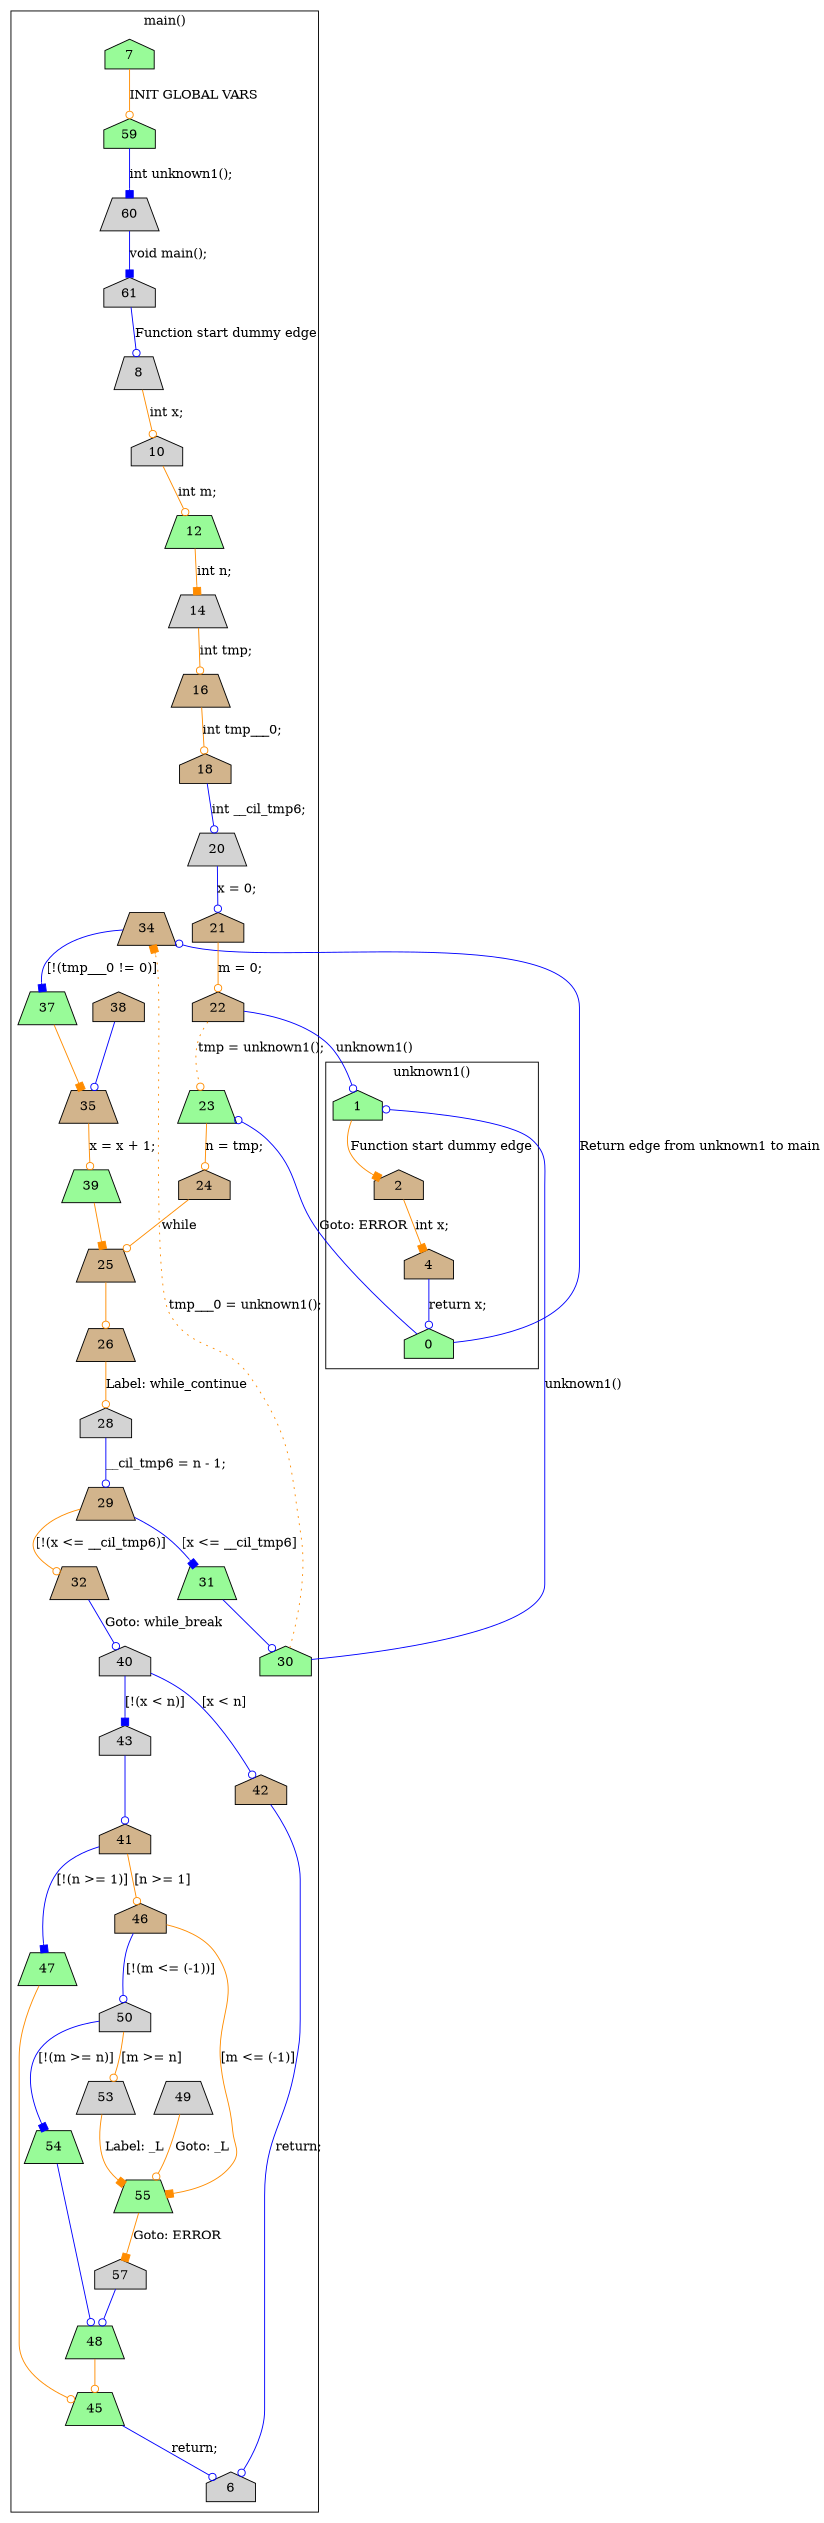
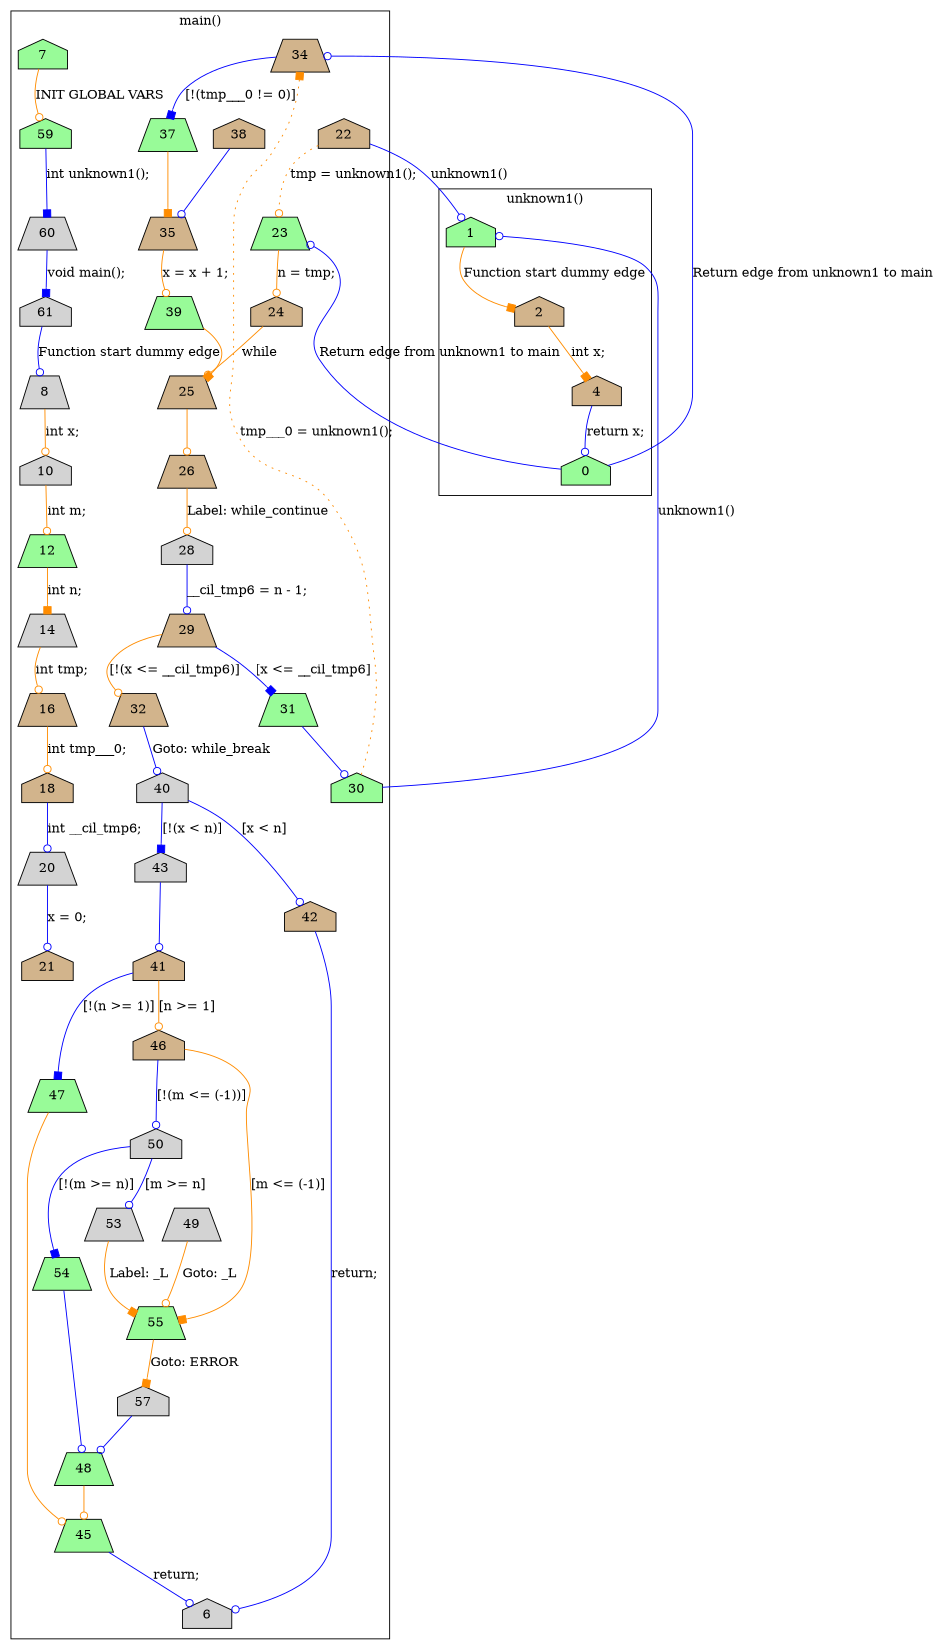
  digraph {
    node [fillcolor=tan shape=house style=filled]
    edge [arrowhead=odot color=blue]
    1 [fillcolor=palegreen]
    2
    4
    0 [fillcolor=palegreen]
    34 [shape=trapezium]
    37 [fillcolor=palegreen shape=trapezium]
    25 [shape=trapezium]
    26 [shape=trapezium]
    29 [shape=trapezium]
    32 [shape=trapezium]
    31 [fillcolor=palegreen shape=trapezium]
    40 [fillcolor=lightgrey]
    43 [fillcolor=lightgrey]
    42
    41
    46
    47 [fillcolor=palegreen shape=trapezium]
    50 [fillcolor=lightgrey]
    49 [fillcolor=lightgrey shape=trapezium]
    54 [fillcolor=palegreen shape=trapezium]
    53 [fillcolor=lightgrey shape=trapezium]
    7 [fillcolor=palegreen]
    59 [fillcolor=palegreen]
    60 [fillcolor=lightgrey shape=trapezium]
    61 [fillcolor=lightgrey]
    8 [fillcolor=lightgrey shape=trapezium]
    10 [fillcolor=lightgrey]
    12 [fillcolor=palegreen shape=trapezium]
    14 [fillcolor=lightgrey shape=trapezium]
    16 [shape=trapezium]
    18
    20 [fillcolor=lightgrey shape=trapezium]
    21
    22
    23 [fillcolor=palegreen shape=trapezium]
    24
    35 [shape=trapezium]
    38
    39 [fillcolor=palegreen shape=trapezium]
    28 [fillcolor=lightgrey]
    30 [fillcolor=palegreen]
    6 [fillcolor=lightgrey]
    45 [fillcolor=palegreen shape=trapezium]
    55 [fillcolor=palegreen shape=trapezium]
    57 [fillcolor=lightgrey]
    48 [fillcolor=palegreen shape=trapezium]
    subgraph cluster_1 {
      label="unknown1()"
      1
      2
      4
      0
    }
    subgraph cluster_2 {
      label="main()"
      34
      37
      25
      26
      29
      32
      31
      40
      43
      42
      41
      46
      47
      50
      49
      54
      53
      7
      59
      60
      61
      8
      10
      12
      14
      16
      18
      20
      21
      22
      23
      24
      35
      38
      39
      28
      30
      6
      45
      55
      57
      48
    }
    1 -> 2 [arrowhead=box color=darkorange label="Function start dummy edge"]
    2 -> 4 [arrowhead=box color=darkorange label="int x;"]
    4 -> 0 [label="return x;"]
    0 -> 34 [label="Return edge from unknown1 to main"]
-   0 -> 23 [label="Goto: ERROR"]
+   0 -> 23 [label="Return edge from unknown1 to main"]
    34 -> 37 [arrowhead=box label="[!(tmp___0 != 0)]"]
    37 -> 35 [arrowhead=box color=darkorange]
    25 -> 26 [color=darkorange]
    26 -> 28 [color=darkorange label="Label: while_continue"]
    29 -> 32 [color=darkorange label="[!(x <= __cil_tmp6)]"]
    29 -> 31 [arrowhead=box label="[x <= __cil_tmp6]"]
    32 -> 40 [label="Goto: while_break"]
    31 -> 30
    40 -> 43 [arrowhead=box label="[!(x < n)]"]
    40 -> 42 [label="[x < n]"]
    43 -> 41
    42 -> 6 [label="return;"]
    41 -> 46 [color=darkorange label="[n >= 1]"]
    41 -> 47 [arrowhead=box label="[!(n >= 1)]"]
    46 -> 50 [label="[!(m <= (-1))]"]
    46 -> 55 [arrowhead=box color=darkorange label="[m <= (-1)]"]
    47 -> 45 [color=darkorange]
    50 -> 54 [arrowhead=box label="[!(m >= n)]"]
-   50 -> 53 [color=darkorange label="[m >= n]"]
+   50 -> 53 [label="[m >= n]"]
    49 -> 55 [color=darkorange label="Goto: _L"]
    54 -> 48
    53 -> 55 [arrowhead=box color=darkorange label="Label: _L"]
    7 -> 59 [color=darkorange label="INIT GLOBAL VARS"]
    59 -> 60 [arrowhead=box label="int unknown1();"]
    60 -> 61 [arrowhead=box label="void main();"]
    61 -> 8 [label="Function start dummy edge"]
    8 -> 10 [color=darkorange label="int x;"]
    10 -> 12 [color=darkorange label="int m;"]
    12 -> 14 [arrowhead=box color=darkorange label="int n;"]
    14 -> 16 [color=darkorange label="int tmp;"]
    16 -> 18 [color=darkorange label="int tmp___0;"]
    18 -> 20 [label="int __cil_tmp6;"]
    20 -> 21 [label="x = 0;"]
-   21 -> 22 [color=darkorange label="m = 0;"]
    22 -> 1 [label="unknown1()"]
    22 -> 23 [color=darkorange label="tmp = unknown1();" style=dotted]
    23 -> 24 [color=darkorange label="n = tmp;"]
    24 -> 25 [color=darkorange label=while]
    35 -> 39 [color=darkorange label="x = x + 1;"]
    38 -> 35
    39 -> 25 [arrowhead=box color=darkorange]
    28 -> 29 [label="__cil_tmp6 = n - 1;"]
    30 -> 1 [label="unknown1()"]
    30 -> 34 [arrowhead=box color=darkorange label="tmp___0 = unknown1();" style=dotted]
    45 -> 6 [label="return;"]
    55 -> 57 [arrowhead=box color=darkorange label="Goto: ERROR"]
    57 -> 48
    48 -> 45 [color=darkorange]
  }
